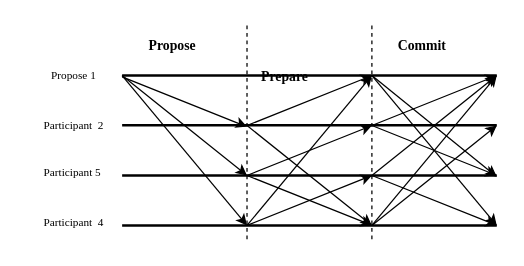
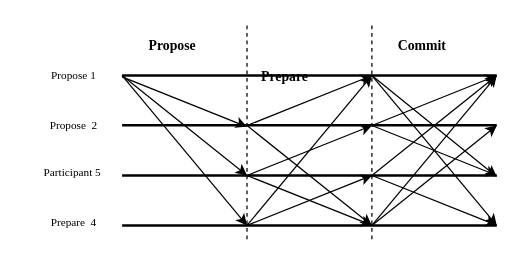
  <mxCell id="0" />
  <mxCell id="1" parent="0" />
  <mxCell id="2" value="" style="endArrow=none;dashed=1;html=1;rounded=0;strokeWidth=1;fontFamily=Comic Sans MS;fontSize=8;" parent="1" edge="1"><mxGeometry width="50" height="50" relative="1" as="geometry"><mxPoint x="197" y="191" as="sourcePoint" /><mxPoint x="197" y="20" as="targetPoint" /></mxGeometry></mxCell>
  <mxCell id="3" value="" style="endArrow=none;dashed=1;html=1;rounded=0;strokeWidth=1;fontFamily=Comic Sans MS;fontSize=8;" parent="1" edge="1"><mxGeometry width="50" height="50" relative="1" as="geometry"><mxPoint x="297" y="191" as="sourcePoint" /><mxPoint x="297" y="20" as="targetPoint" /></mxGeometry></mxCell>
  <mxCell id="4" value="Propose 1" style="text;html=1;align=center;verticalAlign=middle;resizable=0;points=[];autosize=1;strokeColor=none;fillColor=none;fontFamily=Comic Sans MS;fontStyle=0;fontSize=9;" parent="1" vertex="1"><mxGeometry x="22" y="48" width="71" height="23" as="geometry" /></mxCell>
- <mxCell id="5" value="Participant&amp;nbsp;&amp;nbsp;2" style="text;html=1;align=center;verticalAlign=middle;resizable=0;points=[];autosize=1;strokeColor=none;fillColor=none;fontFamily=Comic Sans MS;fontStyle=0;fontSize=9;" parent="1" vertex="1"><mxGeometry x="20" y="88" width="75" height="23" as="geometry" /></mxCell>
+ <mxCell id="5" value="Propose&amp;nbsp;&amp;nbsp;2" style="text;html=1;align=center;verticalAlign=middle;resizable=0;points=[];autosize=1;strokeColor=none;fillColor=none;fontFamily=Comic Sans MS;fontStyle=0;fontSize=9;" parent="1" vertex="1"><mxGeometry x="20" y="88" width="75" height="23" as="geometry" /></mxCell>
  <mxCell id="6" value="Participant&amp;nbsp;5" style="text;html=1;align=center;verticalAlign=middle;resizable=0;points=[];autosize=1;strokeColor=none;fillColor=none;fontFamily=Comic Sans MS;fontStyle=0;fontSize=9;" parent="1" vertex="1"><mxGeometry x="21" y="126" width="72" height="23" as="geometry" /></mxCell>
- <mxCell id="7" value="Participant&amp;nbsp;&amp;nbsp;4" style="text;html=1;align=center;verticalAlign=middle;resizable=0;points=[];autosize=1;strokeColor=none;fillColor=none;fontFamily=Comic Sans MS;fontStyle=0;fontSize=9;" parent="1" vertex="1"><mxGeometry x="20" y="166" width="75" height="23" as="geometry" /></mxCell>
+ <mxCell id="7" value="Prepare&amp;nbsp;&amp;nbsp;4" style="text;html=1;align=center;verticalAlign=middle;resizable=0;points=[];autosize=1;strokeColor=none;fillColor=none;fontFamily=Comic Sans MS;fontStyle=0;fontSize=9;" parent="1" vertex="1"><mxGeometry x="20" y="166" width="75" height="23" as="geometry" /></mxCell>
  <mxCell id="8" value="" style="endArrow=none;html=1;rounded=0;strokeWidth=2;startArrow=none;startFill=0;strokeColor=default;fontFamily=Comic Sans MS;fontSize=11;" parent="1" edge="1"><mxGeometry width="50" height="50" relative="1" as="geometry"><mxPoint x="97" y="60" as="sourcePoint" /><mxPoint x="397" y="60" as="targetPoint" /></mxGeometry></mxCell>
  <mxCell id="9" value="" style="endArrow=none;html=1;rounded=0;strokeWidth=2;startArrow=none;startFill=0;strokeColor=default;fontFamily=Comic Sans MS;fontSize=8;" parent="1" edge="1"><mxGeometry width="50" height="50" relative="1" as="geometry"><mxPoint x="97" y="99.71" as="sourcePoint" /><mxPoint x="397" y="99.71" as="targetPoint" /></mxGeometry></mxCell>
  <mxCell id="10" value="" style="endArrow=none;html=1;rounded=0;strokeWidth=2;startArrow=none;startFill=0;strokeColor=default;fontFamily=Comic Sans MS;fontSize=8;" parent="1" edge="1"><mxGeometry width="50" height="50" relative="1" as="geometry"><mxPoint x="97" y="140" as="sourcePoint" /><mxPoint x="397" y="140" as="targetPoint" /></mxGeometry></mxCell>
  <mxCell id="11" value="" style="endArrow=none;html=1;rounded=0;strokeWidth=2;startArrow=none;startFill=0;strokeColor=default;fontFamily=Comic Sans MS;fontSize=8;" parent="1" edge="1"><mxGeometry width="50" height="50" relative="1" as="geometry"><mxPoint x="97" y="180" as="sourcePoint" /><mxPoint x="397" y="180" as="targetPoint" /></mxGeometry></mxCell>
  <mxCell id="12" value="" style="endArrow=classic;html=1;rounded=0;fillColor=#dae8fc;strokeColor=default;startArrow=none;startFill=0;fontFamily=Comic Sans MS;fontSize=8;" parent="1" edge="1"><mxGeometry width="50" height="50" relative="1" as="geometry"><mxPoint x="97" y="61" as="sourcePoint" /><mxPoint x="197" y="101" as="targetPoint" /></mxGeometry></mxCell>
  <mxCell id="13" value="" style="endArrow=classic;html=1;rounded=0;fillColor=#dae8fc;strokeColor=default;startArrow=none;startFill=0;fontFamily=Comic Sans MS;fontSize=8;" parent="1" edge="1"><mxGeometry width="50" height="50" relative="1" as="geometry"><mxPoint x="97" y="60" as="sourcePoint" /><mxPoint x="197" y="140" as="targetPoint" /></mxGeometry></mxCell>
  <mxCell id="14" value="" style="endArrow=classic;html=1;rounded=0;fillColor=#dae8fc;strokeColor=default;startArrow=none;startFill=0;fontFamily=Comic Sans MS;fontSize=8;" parent="1" edge="1"><mxGeometry width="50" height="50" relative="1" as="geometry"><mxPoint x="97" y="60" as="sourcePoint" /><mxPoint x="197" y="180" as="targetPoint" /></mxGeometry></mxCell>
  <mxCell id="15" value="Propose" style="text;html=1;align=center;verticalAlign=middle;resizable=0;points=[];autosize=1;strokeColor=none;fillColor=none;fontFamily=Comic Sans MS;fontSize=11;fontStyle=1" parent="1" vertex="1"><mxGeometry x="108" y="23" width="58" height="25" as="geometry" /></mxCell>
  <mxCell id="16" value="Prepare" style="text;html=1;align=center;verticalAlign=middle;resizable=0;points=[];autosize=1;strokeColor=none;fillColor=none;fontFamily=Comic Sans MS;fontSize=11;fontStyle=1" parent="1" vertex="1"><mxGeometry x="198" y="48" width="58" height="25" as="geometry" /></mxCell>
  <mxCell id="17" value="Commit" style="text;html=1;align=center;verticalAlign=middle;resizable=0;points=[];autosize=1;strokeColor=none;fillColor=none;fontFamily=Comic Sans MS;fontSize=11;fontStyle=1" parent="1" vertex="1"><mxGeometry x="309" y="23" width="56" height="25" as="geometry" /></mxCell>
  <mxCell id="18" value="" style="endArrow=classic;html=1;rounded=0;fillColor=#dae8fc;strokeColor=default;startArrow=none;startFill=0;fontFamily=Comic Sans MS;fontSize=8;" parent="1" edge="1"><mxGeometry width="50" height="50" relative="1" as="geometry"><mxPoint x="197" y="100" as="sourcePoint" /><mxPoint x="297" y="60" as="targetPoint" /></mxGeometry></mxCell>
  <mxCell id="19" value="" style="endArrow=classic;html=1;rounded=0;fillColor=#dae8fc;strokeColor=default;startArrow=none;startFill=0;fontFamily=Comic Sans MS;fontSize=8;" parent="1" edge="1"><mxGeometry width="50" height="50" relative="1" as="geometry"><mxPoint x="197" y="100" as="sourcePoint" /><mxPoint x="297" y="180" as="targetPoint" /></mxGeometry></mxCell>
  <mxCell id="20" value="" style="endArrow=classic;html=1;rounded=0;fillColor=#dae8fc;strokeColor=default;startArrow=none;startFill=0;fontFamily=Comic Sans MS;fontSize=8;" parent="1" edge="1"><mxGeometry width="50" height="50" relative="1" as="geometry"><mxPoint x="197" y="180" as="sourcePoint" /><mxPoint x="297" y="140" as="targetPoint" /></mxGeometry></mxCell>
  <mxCell id="21" value="" style="endArrow=classic;html=1;rounded=0;fillColor=#dae8fc;strokeColor=default;startArrow=none;startFill=0;fontFamily=Comic Sans MS;fontSize=8;" parent="1" edge="1"><mxGeometry width="50" height="50" relative="1" as="geometry"><mxPoint x="197" y="180" as="sourcePoint" /><mxPoint x="297" y="60" as="targetPoint" /></mxGeometry></mxCell>
  <mxCell id="22" value="" style="endArrow=classic;html=1;rounded=0;fillColor=#dae8fc;strokeColor=default;startArrow=none;startFill=0;fontFamily=Comic Sans MS;fontSize=8;" parent="1" edge="1"><mxGeometry width="50" height="50" relative="1" as="geometry"><mxPoint x="197" y="140" as="sourcePoint" /><mxPoint x="297" y="100" as="targetPoint" /></mxGeometry></mxCell>
  <mxCell id="23" value="" style="endArrow=classic;html=1;rounded=0;fillColor=#dae8fc;strokeColor=default;startArrow=none;startFill=0;fontFamily=Comic Sans MS;fontSize=8;" parent="1" edge="1"><mxGeometry width="50" height="50" relative="1" as="geometry"><mxPoint x="197" y="140" as="sourcePoint" /><mxPoint x="297" y="180" as="targetPoint" /></mxGeometry></mxCell>
  <mxCell id="24" value="" style="endArrow=classic;html=1;rounded=0;fillColor=#dae8fc;strokeColor=default;startArrow=none;startFill=0;fontFamily=Comic Sans MS;fontSize=8;" parent="1" edge="1"><mxGeometry width="50" height="50" relative="1" as="geometry"><mxPoint x="297" y="60" as="sourcePoint" /><mxPoint x="397" y="180" as="targetPoint" /></mxGeometry></mxCell>
  <mxCell id="25" value="" style="endArrow=classic;html=1;rounded=0;fillColor=#dae8fc;strokeColor=default;startArrow=none;startFill=0;fontFamily=Comic Sans MS;fontSize=8;" parent="1" edge="1"><mxGeometry width="50" height="50" relative="1" as="geometry"><mxPoint x="297" y="60" as="sourcePoint" /><mxPoint x="397" y="141" as="targetPoint" /></mxGeometry></mxCell>
  <mxCell id="26" value="" style="endArrow=classic;html=1;rounded=0;fillColor=#dae8fc;strokeColor=default;startArrow=none;startFill=0;fontFamily=Comic Sans MS;fontSize=8;" parent="1" edge="1"><mxGeometry width="50" height="50" relative="1" as="geometry"><mxPoint x="297" y="100" as="sourcePoint" /><mxPoint x="397" y="60" as="targetPoint" /></mxGeometry></mxCell>
  <mxCell id="27" value="" style="endArrow=classic;html=1;rounded=0;fillColor=#dae8fc;strokeColor=default;startArrow=none;startFill=0;fontFamily=Comic Sans MS;fontSize=8;" parent="1" edge="1"><mxGeometry width="50" height="50" relative="1" as="geometry"><mxPoint x="297" y="100" as="sourcePoint" /><mxPoint x="397" y="140" as="targetPoint" /></mxGeometry></mxCell>
  <mxCell id="28" value="" style="endArrow=classic;html=1;rounded=0;fillColor=#dae8fc;strokeColor=default;startArrow=none;startFill=0;fontFamily=Comic Sans MS;fontSize=8;" parent="1" edge="1"><mxGeometry width="50" height="50" relative="1" as="geometry"><mxPoint x="297" y="140" as="sourcePoint" /><mxPoint x="397" y="60" as="targetPoint" /></mxGeometry></mxCell>
  <mxCell id="29" value="" style="endArrow=classic;html=1;rounded=0;fillColor=#dae8fc;strokeColor=default;startArrow=none;startFill=0;fontFamily=Comic Sans MS;fontSize=8;" parent="1" edge="1"><mxGeometry width="50" height="50" relative="1" as="geometry"><mxPoint x="297" y="140" as="sourcePoint" /><mxPoint x="397" y="180" as="targetPoint" /></mxGeometry></mxCell>
  <mxCell id="30" value="" style="endArrow=classic;html=1;rounded=0;fillColor=#dae8fc;strokeColor=default;startArrow=none;startFill=0;fontFamily=Comic Sans MS;fontSize=8;" parent="1" edge="1"><mxGeometry width="50" height="50" relative="1" as="geometry"><mxPoint x="297" y="180" as="sourcePoint" /><mxPoint x="397" y="100" as="targetPoint" /></mxGeometry></mxCell>
  <mxCell id="31" value="" style="endArrow=classic;html=1;rounded=0;fillColor=#dae8fc;strokeColor=default;startArrow=none;startFill=0;fontFamily=Comic Sans MS;fontSize=8;" parent="1" edge="1"><mxGeometry width="50" height="50" relative="1" as="geometry"><mxPoint x="297" y="180" as="sourcePoint" /><mxPoint x="397" y="60" as="targetPoint" /></mxGeometry></mxCell>
